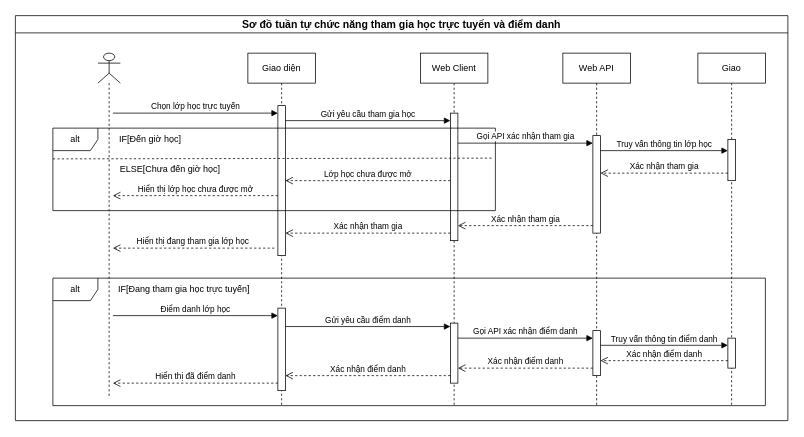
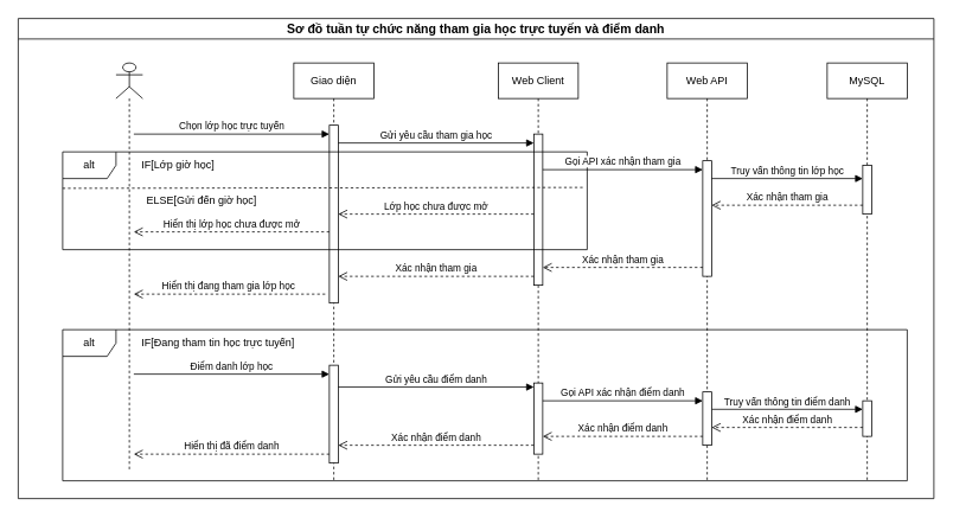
  <mxCell id="0" />
  <mxCell id="1" parent="0" />
  <mxCell id="2" value="Sơ đồ tuần tự chức năng tham gia học trực tuyến và điểm danh" style="swimlane;whiteSpace=wrap;html=1;startSize=23;fontSize=14;" parent="1" vertex="1"><mxGeometry x="20" y="20" width="1030" height="540" as="geometry" /></mxCell>
  <mxCell id="3" value="" style="shape=umlLifeline;perimeter=lifelinePerimeter;whiteSpace=wrap;html=1;container=1;dropTarget=0;collapsible=0;recursiveResize=0;outlineConnect=0;portConstraint=eastwest;newEdgeStyle={&quot;curved&quot;:0,&quot;rounded&quot;:0};participant=umlActor;" parent="2" vertex="1"><mxGeometry x="110" y="50" width="30" height="460" as="geometry" /></mxCell>
  <mxCell id="4" value="Giao diện" style="shape=umlLifeline;perimeter=lifelinePerimeter;whiteSpace=wrap;html=1;container=1;dropTarget=0;collapsible=0;recursiveResize=0;outlineConnect=0;portConstraint=eastwest;newEdgeStyle={&quot;curved&quot;:0,&quot;rounded&quot;:0};" parent="2" vertex="1"><mxGeometry x="310" y="50" width="90" height="470" as="geometry" /></mxCell>
  <mxCell id="5" value="" style="html=1;points=[[0,0,0,0,5],[0,1,0,0,-5],[1,0,0,0,5],[1,1,0,0,-5]];perimeter=orthogonalPerimeter;outlineConnect=0;targetShapes=umlLifeline;portConstraint=eastwest;newEdgeStyle={&quot;curved&quot;:0,&quot;rounded&quot;:0};" parent="4" vertex="1"><mxGeometry x="40" y="70" width="10" height="200" as="geometry" /></mxCell>
  <mxCell id="6" value="" style="html=1;points=[[0,0,0,0,5],[0,1,0,0,-5],[1,0,0,0,5],[1,1,0,0,-5]];perimeter=orthogonalPerimeter;outlineConnect=0;targetShapes=umlLifeline;portConstraint=eastwest;newEdgeStyle={&quot;curved&quot;:0,&quot;rounded&quot;:0};" parent="4" vertex="1"><mxGeometry x="40" y="340" width="10" height="110" as="geometry" /></mxCell>
  <mxCell id="7" value="Web Client" style="shape=umlLifeline;perimeter=lifelinePerimeter;whiteSpace=wrap;html=1;container=1;dropTarget=0;collapsible=0;recursiveResize=0;outlineConnect=0;portConstraint=eastwest;newEdgeStyle={&quot;curved&quot;:0,&quot;rounded&quot;:0};" parent="2" vertex="1"><mxGeometry x="540" y="50" width="90" height="470" as="geometry" /></mxCell>
  <mxCell id="8" value="&lt;span style=&quot;color: rgba(0, 0, 0, 0); font-family: monospace; font-size: 0px; text-align: start;&quot;&gt;%3CmxGraphModel%3E%3Croot%3E%3CmxCell%20id%3D%220%22%2F%3E%3CmxCell%20id%3D%221%22%20parent%3D%220%22%2F%3E%3CmxCell%20id%3D%222%22%20value%3D%22G%E1%BB%8Di%20API%20t%C3%ACm%20ki%E1%BA%BFm%20d%E1%BB%AF%20li%E1%BB%87u%22%20style%3D%22html%3D1%3BverticalAlign%3Dbottom%3BendArrow%3Dblock%3Bcurved%3D0%3Brounded%3D0%3B%22%20edge%3D%221%22%20parent%3D%221%22%3E%3CmxGeometry%20width%3D%2280%22%20relative%3D%221%22%20as%3D%22geometry%22%3E%3CmxPoint%20x%3D%22360%22%20y%3D%22730%22%20as%3D%22sourcePoint%22%2F%3E%3CmxPoint%20x%3D%22580%22%20y%3D%22730%22%20as%3D%22targetPoint%22%2F%3E%3C%2FmxGeometry%3E%3C%2FmxCell%3E%3C%2Froot%3E%3C%2FmxGraphModel%3E&lt;/span&gt;" style="html=1;points=[[0,0,0,0,5],[0,1,0,0,-5],[1,0,0,0,5],[1,1,0,0,-5]];perimeter=orthogonalPerimeter;outlineConnect=0;targetShapes=umlLifeline;portConstraint=eastwest;newEdgeStyle={&quot;curved&quot;:0,&quot;rounded&quot;:0};" parent="7" vertex="1"><mxGeometry x="40" y="80" width="10" height="170" as="geometry" /></mxCell>
  <mxCell id="9" value="" style="html=1;points=[[0,0,0,0,5],[0,1,0,0,-5],[1,0,0,0,5],[1,1,0,0,-5]];perimeter=orthogonalPerimeter;outlineConnect=0;targetShapes=umlLifeline;portConstraint=eastwest;newEdgeStyle={&quot;curved&quot;:0,&quot;rounded&quot;:0};" parent="7" vertex="1"><mxGeometry x="40" y="360" width="10" height="80" as="geometry" /></mxCell>
  <mxCell id="10" value="Web API" style="shape=umlLifeline;perimeter=lifelinePerimeter;whiteSpace=wrap;html=1;container=1;dropTarget=0;collapsible=0;recursiveResize=0;outlineConnect=0;portConstraint=eastwest;newEdgeStyle={&quot;curved&quot;:0,&quot;rounded&quot;:0};" parent="2" vertex="1"><mxGeometry x="730" y="50" width="90" height="470" as="geometry" /></mxCell>
  <mxCell id="11" value="" style="html=1;points=[[0,0,0,0,5],[0,1,0,0,-5],[1,0,0,0,5],[1,1,0,0,-5]];perimeter=orthogonalPerimeter;outlineConnect=0;targetShapes=umlLifeline;portConstraint=eastwest;newEdgeStyle={&quot;curved&quot;:0,&quot;rounded&quot;:0};" parent="10" vertex="1"><mxGeometry x="40" y="110" width="10" height="130" as="geometry" /></mxCell>
  <mxCell id="12" value="Chọn lớp học trực tuyến" style="html=1;verticalAlign=bottom;endArrow=block;curved=0;rounded=0;" parent="2" edge="1"><mxGeometry width="80" relative="1" as="geometry"><mxPoint x="130" y="130" as="sourcePoint" /><mxPoint x="350" y="130" as="targetPoint" /></mxGeometry></mxCell>
  <mxCell id="13" value="Gửi yêu cầu tham gia học" style="html=1;verticalAlign=bottom;endArrow=block;curved=0;rounded=0;" parent="2" edge="1"><mxGeometry width="80" relative="1" as="geometry"><mxPoint x="360" y="140" as="sourcePoint" /><mxPoint x="580" y="140" as="targetPoint" /></mxGeometry></mxCell>
- <mxCell id="14" value="Giao" style="shape=umlLifeline;perimeter=lifelinePerimeter;whiteSpace=wrap;html=1;container=1;dropTarget=0;collapsible=0;recursiveResize=0;outlineConnect=0;portConstraint=eastwest;newEdgeStyle={&quot;curved&quot;:0,&quot;rounded&quot;:0};" parent="2" vertex="1"><mxGeometry x="910" y="50" width="90" height="470" as="geometry" /></mxCell>
+ <mxCell id="14" value="MySQL" style="shape=umlLifeline;perimeter=lifelinePerimeter;whiteSpace=wrap;html=1;container=1;dropTarget=0;collapsible=0;recursiveResize=0;outlineConnect=0;portConstraint=eastwest;newEdgeStyle={&quot;curved&quot;:0,&quot;rounded&quot;:0};" parent="2" vertex="1"><mxGeometry x="910" y="50" width="90" height="470" as="geometry" /></mxCell>
  <mxCell id="15" value="" style="html=1;points=[[0,0,0,0,5],[0,1,0,0,-5],[1,0,0,0,5],[1,1,0,0,-5]];perimeter=orthogonalPerimeter;outlineConnect=0;targetShapes=umlLifeline;portConstraint=eastwest;newEdgeStyle={&quot;curved&quot;:0,&quot;rounded&quot;:0};" parent="14" vertex="1"><mxGeometry x="40" y="115" width="10" height="55" as="geometry" /></mxCell>
  <mxCell id="16" value="Truy vấn thông tin lớp học" style="html=1;verticalAlign=bottom;endArrow=block;curved=0;rounded=0;" parent="2" edge="1"><mxGeometry width="80" relative="1" as="geometry"><mxPoint x="780" y="180" as="sourcePoint" /><mxPoint x="950" y="180" as="targetPoint" /></mxGeometry></mxCell>
  <mxCell id="17" value="Xác nhận tham gia" style="html=1;verticalAlign=bottom;endArrow=open;dashed=1;endSize=8;curved=0;rounded=0;" parent="2" edge="1"><mxGeometry relative="1" as="geometry"><mxPoint x="950" y="210" as="sourcePoint" /><mxPoint x="780.0" y="210" as="targetPoint" /></mxGeometry></mxCell>
  <mxCell id="18" value="Xác nhận tham gia" style="html=1;verticalAlign=bottom;endArrow=open;dashed=1;endSize=8;curved=0;rounded=0;" parent="2" edge="1"><mxGeometry x="-0.004" relative="1" as="geometry"><mxPoint x="770" y="280" as="sourcePoint" /><mxPoint x="590.0" y="280" as="targetPoint" /><mxPoint as="offset" /></mxGeometry></mxCell>
  <mxCell id="19" value="Xác nhận tham gia" style="html=1;verticalAlign=bottom;endArrow=open;dashed=1;endSize=8;curved=0;rounded=0;" parent="2" edge="1"><mxGeometry x="0.003" relative="1" as="geometry"><mxPoint x="580" y="290" as="sourcePoint" /><mxPoint x="360" y="290" as="targetPoint" /><mxPoint as="offset" /></mxGeometry></mxCell>
  <mxCell id="20" value="Hiển thị đang tham gia lớp học&amp;nbsp;" style="html=1;verticalAlign=bottom;endArrow=open;dashed=1;endSize=8;curved=0;rounded=0;" parent="2" edge="1"><mxGeometry x="-0.002" relative="1" as="geometry"><mxPoint x="345.33" y="310" as="sourcePoint" /><mxPoint x="130" y="310" as="targetPoint" /><mxPoint as="offset" /></mxGeometry></mxCell>
  <mxCell id="21" value="alt" style="shape=umlFrame;whiteSpace=wrap;html=1;pointerEvents=0;" parent="2" vertex="1"><mxGeometry x="50" y="150" width="590" height="110" as="geometry" /></mxCell>
  <mxCell id="22" value="" style="endArrow=none;dashed=1;html=1;rounded=0;entryX=0.994;entryY=0.498;entryDx=0;entryDy=0;entryPerimeter=0;exitX=0.001;exitY=0.503;exitDx=0;exitDy=0;exitPerimeter=0;" parent="2" edge="1"><mxGeometry width="50" height="50" relative="1" as="geometry"><mxPoint x="50.0" y="191.0" as="sourcePoint" /><mxPoint x="635.87" y="190.0" as="targetPoint" /></mxGeometry></mxCell>
- <mxCell id="23" value="IF[Đến giờ học]" style="text;html=1;align=center;verticalAlign=middle;whiteSpace=wrap;rounded=0;" parent="2" vertex="1"><mxGeometry x="130" y="140" width="100" height="50" as="geometry" /></mxCell>
- <mxCell id="24" value="ELSE[Chưa đến giờ học]" style="text;html=1;align=center;verticalAlign=middle;whiteSpace=wrap;rounded=0;" parent="2" vertex="1"><mxGeometry x="130" y="190" width="153" height="30" as="geometry" /></mxCell>
+ <mxCell id="23" value="IF[Lớp giờ học]" style="text;html=1;align=center;verticalAlign=middle;whiteSpace=wrap;rounded=0;" parent="2" vertex="1"><mxGeometry x="130" y="140" width="100" height="50" as="geometry" /></mxCell>
+ <mxCell id="24" value="ELSE[Gửi đến giờ học]" style="text;html=1;align=center;verticalAlign=middle;whiteSpace=wrap;rounded=0;" parent="2" vertex="1"><mxGeometry x="130" y="190" width="153" height="30" as="geometry" /></mxCell>
  <mxCell id="25" value="Gọi API xác nhận tham gia" style="html=1;verticalAlign=bottom;endArrow=block;curved=0;rounded=0;" parent="2" edge="1"><mxGeometry width="80" relative="1" as="geometry"><mxPoint x="590" y="170.0" as="sourcePoint" /><mxPoint x="770.0" y="170.0" as="targetPoint" /></mxGeometry></mxCell>
  <mxCell id="26" value="Lớp học chưa được mở" style="html=1;verticalAlign=bottom;endArrow=open;dashed=1;endSize=8;curved=0;rounded=0;" parent="2" edge="1"><mxGeometry x="0.003" relative="1" as="geometry"><mxPoint x="580" y="220" as="sourcePoint" /><mxPoint x="360" y="220" as="targetPoint" /><mxPoint as="offset" /></mxGeometry></mxCell>
  <mxCell id="27" value="Hiển thị lớp học chưa được mở" style="html=1;verticalAlign=bottom;endArrow=open;dashed=1;endSize=8;curved=0;rounded=0;" parent="2" edge="1"><mxGeometry x="0.003" relative="1" as="geometry"><mxPoint x="350" y="240" as="sourcePoint" /><mxPoint x="130" y="240" as="targetPoint" /><mxPoint as="offset" /></mxGeometry></mxCell>
  <mxCell id="28" value="alt" style="shape=umlFrame;whiteSpace=wrap;html=1;pointerEvents=0;" parent="2" vertex="1"><mxGeometry x="50" y="350" width="950" height="170" as="geometry" /></mxCell>
- <mxCell id="29" value="IF[Đang tham gia học trực tuyến]" style="text;html=1;align=center;verticalAlign=middle;whiteSpace=wrap;rounded=0;" parent="2" vertex="1"><mxGeometry x="120" y="340" width="210" height="50" as="geometry" /></mxCell>
+ <mxCell id="29" value="IF[Đang tham tin học trực tuyến]" style="text;html=1;align=center;verticalAlign=middle;whiteSpace=wrap;rounded=0;" parent="2" vertex="1"><mxGeometry x="120" y="340" width="210" height="50" as="geometry" /></mxCell>
  <mxCell id="30" value="Điểm danh lớp học" style="html=1;verticalAlign=bottom;endArrow=block;curved=0;rounded=0;" parent="2" edge="1"><mxGeometry width="80" relative="1" as="geometry"><mxPoint x="130" y="400" as="sourcePoint" /><mxPoint x="350" y="400" as="targetPoint" /></mxGeometry></mxCell>
  <mxCell id="31" value="Gửi yêu cầu điểm danh" style="html=1;verticalAlign=bottom;endArrow=block;curved=0;rounded=0;" parent="2" edge="1"><mxGeometry width="80" relative="1" as="geometry"><mxPoint x="360" y="414.58" as="sourcePoint" /><mxPoint x="580" y="414.58" as="targetPoint" /></mxGeometry></mxCell>
  <mxCell id="32" value="Gọi API xác nhận điểm danh" style="html=1;verticalAlign=bottom;endArrow=block;curved=0;rounded=0;" parent="2" edge="1"><mxGeometry width="80" relative="1" as="geometry"><mxPoint x="590" y="430" as="sourcePoint" /><mxPoint x="770.0" y="430" as="targetPoint" /></mxGeometry></mxCell>
  <mxCell id="33" value="" style="html=1;points=[[0,0,0,0,5],[0,1,0,0,-5],[1,0,0,0,5],[1,1,0,0,-5]];perimeter=orthogonalPerimeter;outlineConnect=0;targetShapes=umlLifeline;portConstraint=eastwest;newEdgeStyle={&quot;curved&quot;:0,&quot;rounded&quot;:0};" parent="2" vertex="1"><mxGeometry x="950" y="430" width="10" height="40" as="geometry" /></mxCell>
  <mxCell id="34" value="Truy vấn thông tin điểm danh" style="html=1;verticalAlign=bottom;endArrow=block;curved=0;rounded=0;" parent="2" edge="1"><mxGeometry width="80" relative="1" as="geometry"><mxPoint x="780" y="439.58" as="sourcePoint" /><mxPoint x="950" y="439.58" as="targetPoint" /></mxGeometry></mxCell>
  <mxCell id="35" value="Xác nhận điểm danh" style="html=1;verticalAlign=bottom;endArrow=open;dashed=1;endSize=8;curved=0;rounded=0;" parent="2" edge="1"><mxGeometry relative="1" as="geometry"><mxPoint x="950" y="460" as="sourcePoint" /><mxPoint x="780.0" y="460" as="targetPoint" /></mxGeometry></mxCell>
  <mxCell id="36" value="" style="html=1;points=[[0,0,0,0,5],[0,1,0,0,-5],[1,0,0,0,5],[1,1,0,0,-5]];perimeter=orthogonalPerimeter;outlineConnect=0;targetShapes=umlLifeline;portConstraint=eastwest;newEdgeStyle={&quot;curved&quot;:0,&quot;rounded&quot;:0};" parent="2" vertex="1"><mxGeometry x="770" y="420" width="10" height="60" as="geometry" /></mxCell>
  <mxCell id="37" value="Xác nhận điểm danh" style="html=1;verticalAlign=bottom;endArrow=open;dashed=1;endSize=8;curved=0;rounded=0;" parent="2" source="36" edge="1"><mxGeometry relative="1" as="geometry"><mxPoint x="760" y="470" as="sourcePoint" /><mxPoint x="590.0" y="470" as="targetPoint" /></mxGeometry></mxCell>
  <mxCell id="38" value="Xác nhận điểm danh" style="html=1;verticalAlign=bottom;endArrow=open;dashed=1;endSize=8;curved=0;rounded=0;" parent="2" edge="1"><mxGeometry x="0.003" relative="1" as="geometry"><mxPoint x="580" y="480" as="sourcePoint" /><mxPoint x="360" y="480" as="targetPoint" /><mxPoint as="offset" /></mxGeometry></mxCell>
  <mxCell id="39" value="Hiển thị đã điểm danh" style="html=1;verticalAlign=bottom;endArrow=open;dashed=1;endSize=8;curved=0;rounded=0;" parent="2" edge="1"><mxGeometry x="0.003" relative="1" as="geometry"><mxPoint x="350" y="490" as="sourcePoint" /><mxPoint x="130" y="490" as="targetPoint" /><mxPoint as="offset" /></mxGeometry></mxCell>
